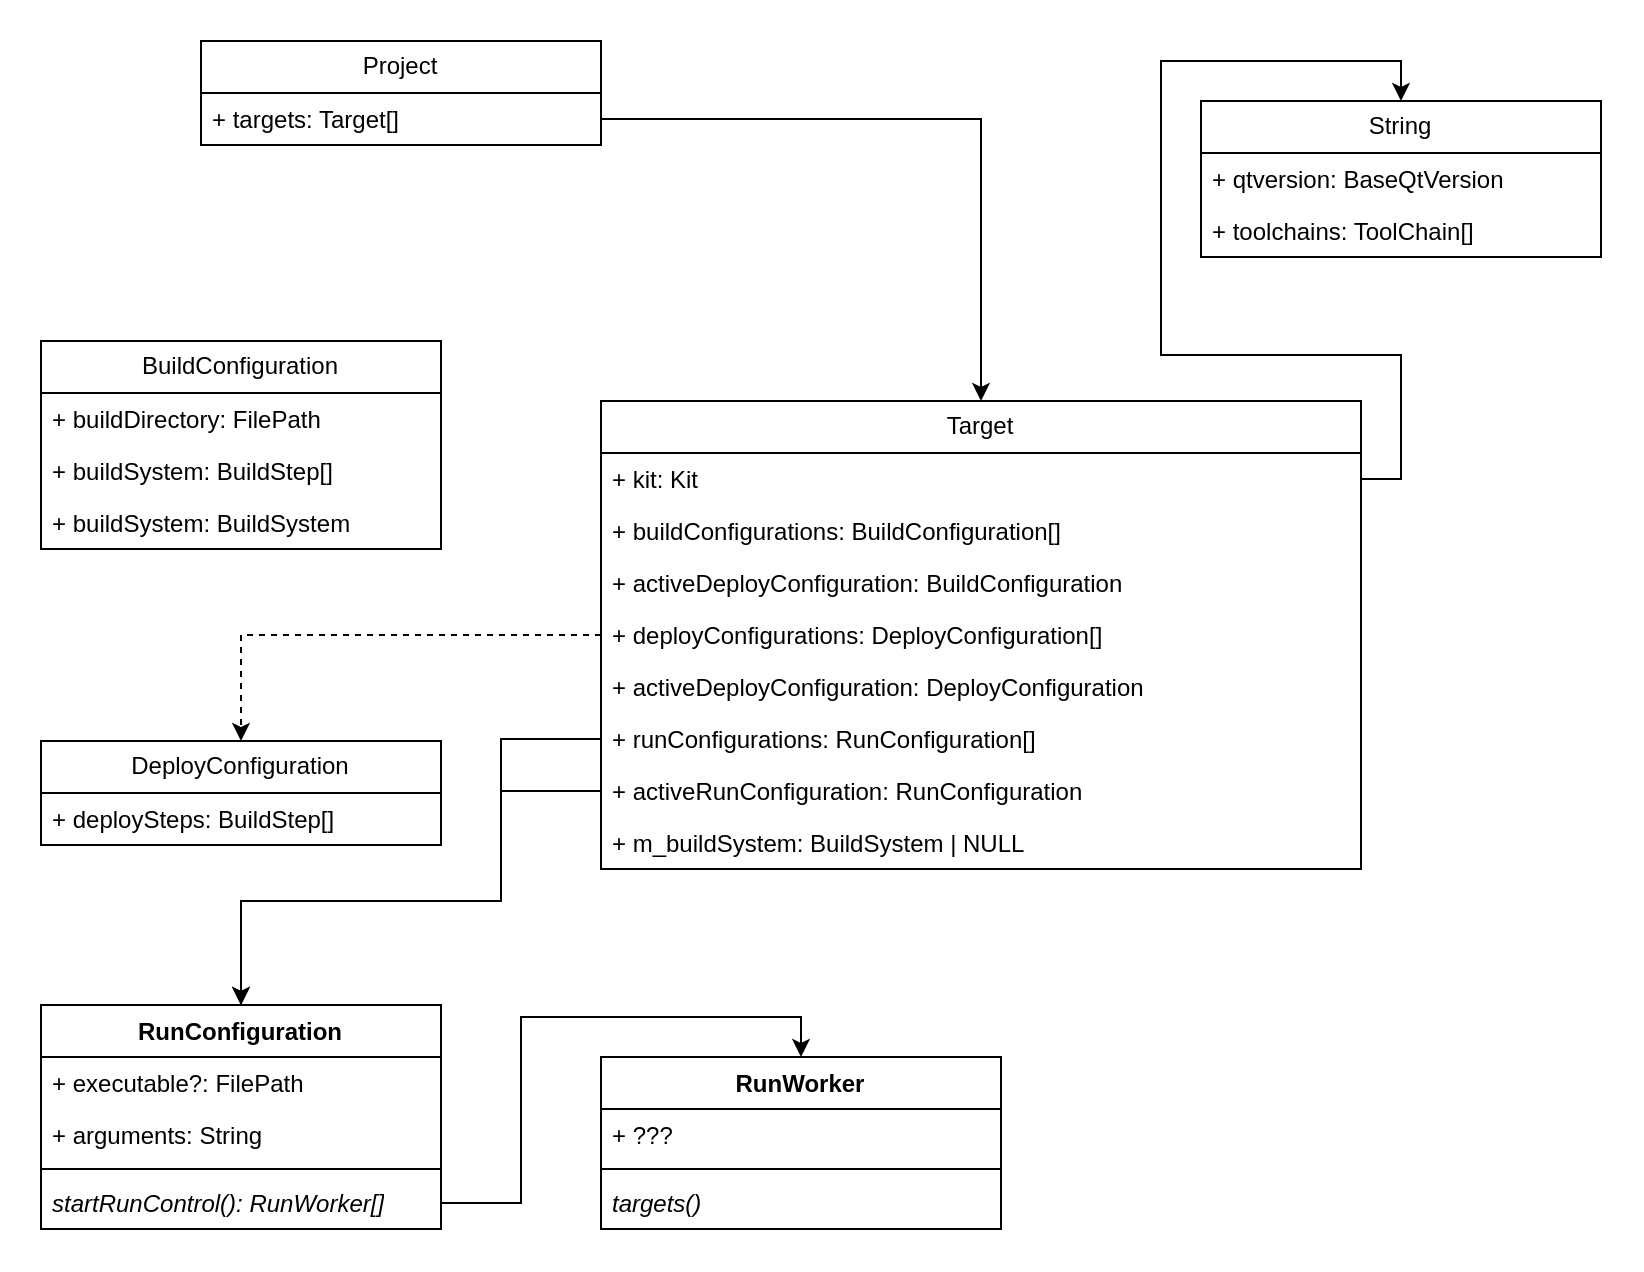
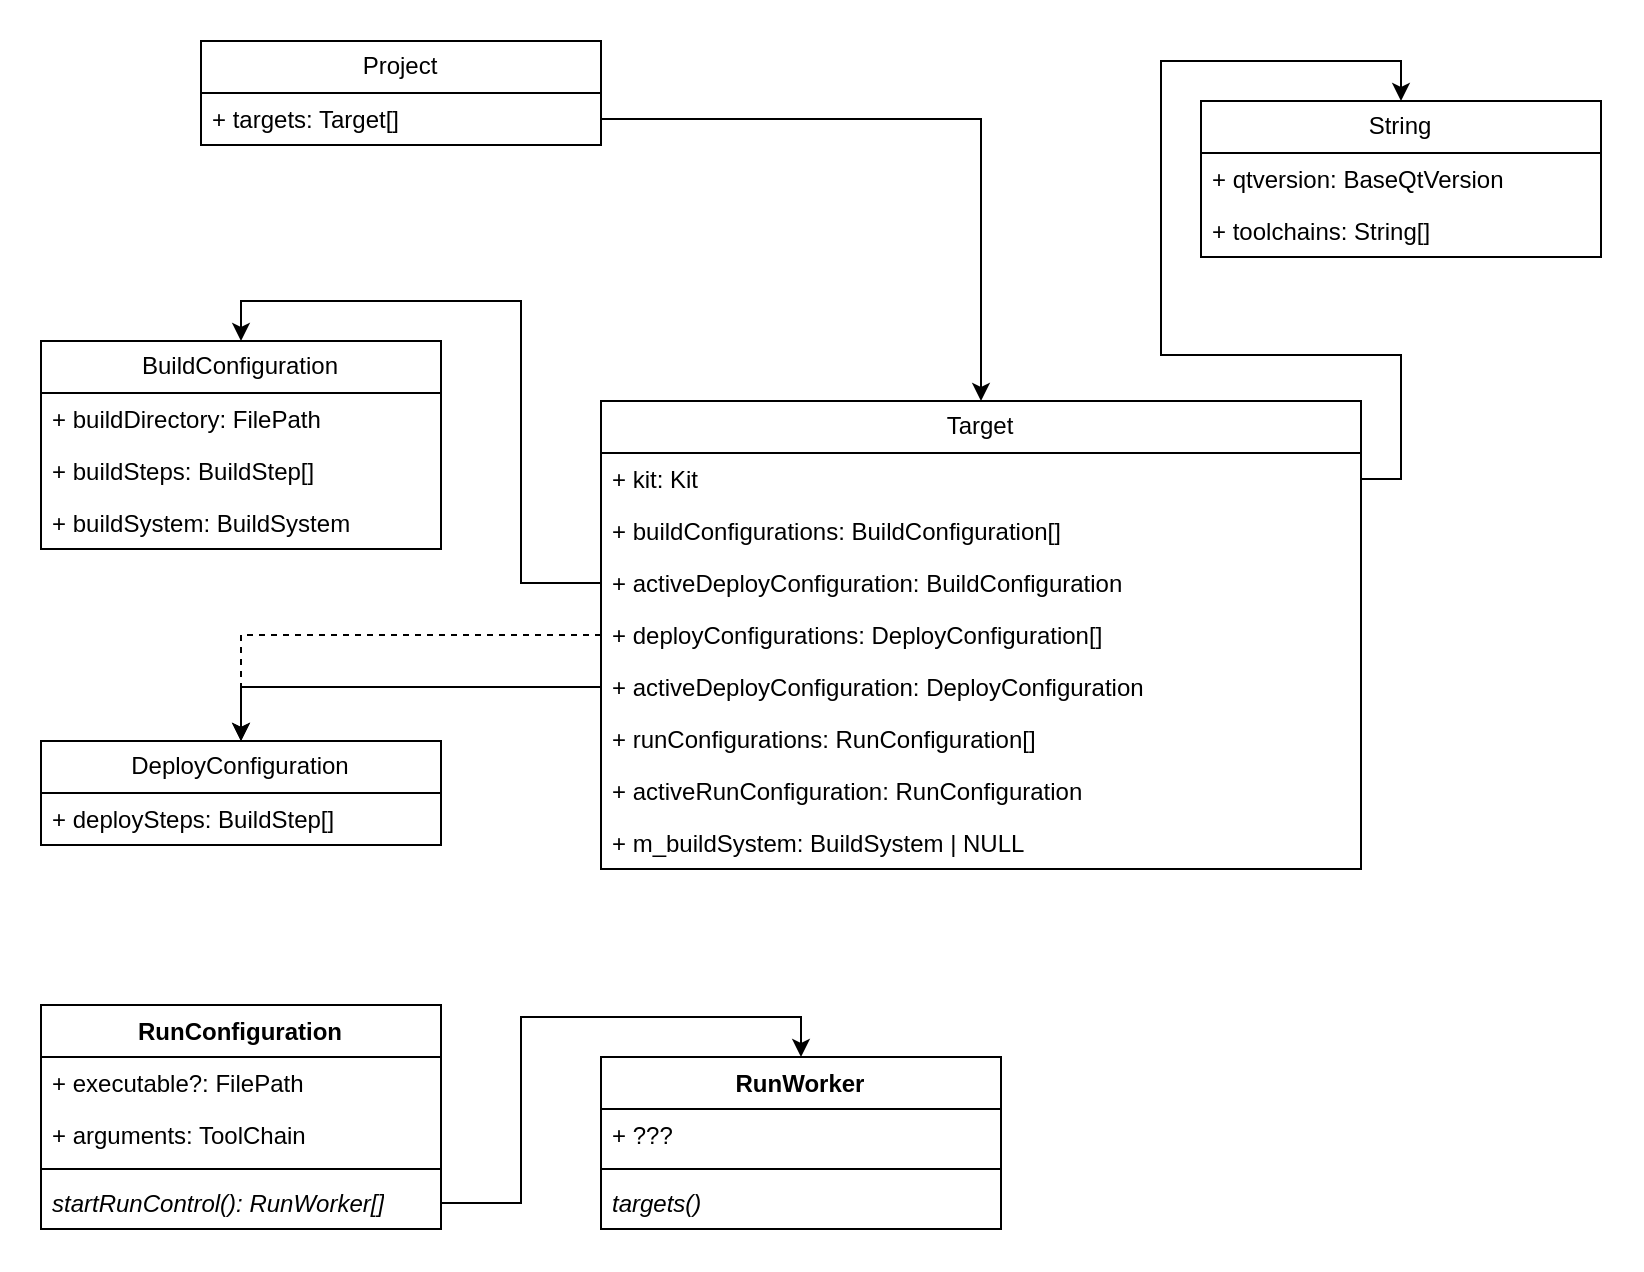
  <mxCell id="0" />
  <mxCell id="1" parent="0" />
  <mxCell id="2" value="Project" style="swimlane;fontStyle=0;childLayout=stackLayout;horizontal=1;startSize=26;fillColor=none;horizontalStack=0;resizeParent=1;resizeParentMax=0;resizeLast=0;collapsible=1;marginBottom=0;whiteSpace=wrap;html=1;" vertex="1" parent="1"><mxGeometry x="100" y="20" width="200" height="52" as="geometry" /></mxCell>
  <mxCell id="3" value="+ targets: Target[]" style="text;strokeColor=none;fillColor=none;align=left;verticalAlign=top;spacingLeft=4;spacingRight=4;overflow=hidden;rotatable=0;points=[[0,0.5],[1,0.5]];portConstraint=eastwest;whiteSpace=wrap;html=1;" vertex="1" parent="2"><mxGeometry y="26" width="200" height="26" as="geometry" /></mxCell>
  <mxCell id="4" value="String" style="swimlane;fontStyle=0;childLayout=stackLayout;horizontal=1;startSize=26;fillColor=none;horizontalStack=0;resizeParent=1;resizeParentMax=0;resizeLast=0;collapsible=1;marginBottom=0;whiteSpace=wrap;html=1;" vertex="1" parent="1"><mxGeometry x="600" y="50" width="200" height="78" as="geometry" /></mxCell>
  <mxCell id="5" value="+ qtversion: BaseQtVersion" style="text;strokeColor=none;fillColor=none;align=left;verticalAlign=top;spacingLeft=4;spacingRight=4;overflow=hidden;rotatable=0;points=[[0,0.5],[1,0.5]];portConstraint=eastwest;whiteSpace=wrap;html=1;" vertex="1" parent="4"><mxGeometry y="26" width="200" height="26" as="geometry" /></mxCell>
- <mxCell id="6" value="+ toolchains: ToolChain[]" style="text;strokeColor=none;fillColor=none;align=left;verticalAlign=top;spacingLeft=4;spacingRight=4;overflow=hidden;rotatable=0;points=[[0,0.5],[1,0.5]];portConstraint=eastwest;whiteSpace=wrap;html=1;" vertex="1" parent="4"><mxGeometry y="52" width="200" height="26" as="geometry" /></mxCell>
+ <mxCell id="6" value="+ toolchains: String[]" style="text;strokeColor=none;fillColor=none;align=left;verticalAlign=top;spacingLeft=4;spacingRight=4;overflow=hidden;rotatable=0;points=[[0,0.5],[1,0.5]];portConstraint=eastwest;whiteSpace=wrap;html=1;" vertex="1" parent="4"><mxGeometry y="52" width="200" height="26" as="geometry" /></mxCell>
  <mxCell id="7" value="Target" style="swimlane;fontStyle=0;childLayout=stackLayout;horizontal=1;startSize=26;fillColor=none;horizontalStack=0;resizeParent=1;resizeParentMax=0;resizeLast=0;collapsible=1;marginBottom=0;whiteSpace=wrap;html=1;" vertex="1" parent="1"><mxGeometry x="300" y="200" width="380" height="234" as="geometry" /></mxCell>
  <mxCell id="8" value="+ kit: Kit" style="text;strokeColor=none;fillColor=none;align=left;verticalAlign=top;spacingLeft=4;spacingRight=4;overflow=hidden;rotatable=0;points=[[0,0.5],[1,0.5]];portConstraint=eastwest;whiteSpace=wrap;html=1;" vertex="1" parent="7"><mxGeometry y="26" width="380" height="26" as="geometry" /></mxCell>
  <mxCell id="9" value="+ buildConfigurations: BuildConfiguration[]" style="text;strokeColor=none;fillColor=none;align=left;verticalAlign=top;spacingLeft=4;spacingRight=4;overflow=hidden;rotatable=0;points=[[0,0.5],[1,0.5]];portConstraint=eastwest;whiteSpace=wrap;html=1;" vertex="1" parent="7"><mxGeometry y="52" width="380" height="26" as="geometry" /></mxCell>
  <mxCell id="10" value="+ activeDeployConfiguration: BuildConfiguration" style="text;strokeColor=none;fillColor=none;align=left;verticalAlign=top;spacingLeft=4;spacingRight=4;overflow=hidden;rotatable=0;points=[[0,0.5],[1,0.5]];portConstraint=eastwest;whiteSpace=wrap;html=1;" vertex="1" parent="7"><mxGeometry y="78" width="380" height="26" as="geometry" /></mxCell>
  <mxCell id="11" value="+ deployConfigurations: DeployConfiguration[]" style="text;strokeColor=none;fillColor=none;align=left;verticalAlign=top;spacingLeft=4;spacingRight=4;overflow=hidden;rotatable=0;points=[[0,0.5],[1,0.5]];portConstraint=eastwest;whiteSpace=wrap;html=1;" vertex="1" parent="7"><mxGeometry y="104" width="380" height="26" as="geometry" /></mxCell>
  <mxCell id="12" value="+ activeDeployConfiguration: DeployConfiguration" style="text;strokeColor=none;fillColor=none;align=left;verticalAlign=top;spacingLeft=4;spacingRight=4;overflow=hidden;rotatable=0;points=[[0,0.5],[1,0.5]];portConstraint=eastwest;whiteSpace=wrap;html=1;" vertex="1" parent="7"><mxGeometry y="130" width="380" height="26" as="geometry" /></mxCell>
  <mxCell id="13" value="+ runConfigurations: RunConfiguration[]" style="text;strokeColor=none;fillColor=none;align=left;verticalAlign=top;spacingLeft=4;spacingRight=4;overflow=hidden;rotatable=0;points=[[0,0.5],[1,0.5]];portConstraint=eastwest;whiteSpace=wrap;html=1;" vertex="1" parent="7"><mxGeometry y="156" width="380" height="26" as="geometry" /></mxCell>
  <mxCell id="14" value="&lt;div&gt;+ activeRunConfiguration: RunConfiguration&lt;/div&gt;" style="text;strokeColor=none;fillColor=none;align=left;verticalAlign=top;spacingLeft=4;spacingRight=4;overflow=hidden;rotatable=0;points=[[0,0.5],[1,0.5]];portConstraint=eastwest;whiteSpace=wrap;html=1;" vertex="1" parent="7"><mxGeometry y="182" width="380" height="26" as="geometry" /></mxCell>
  <mxCell id="15" value="&lt;div&gt;+ m_buildSystem: BuildSystem | NULL&lt;/div&gt;" style="text;strokeColor=none;fillColor=none;align=left;verticalAlign=top;spacingLeft=4;spacingRight=4;overflow=hidden;rotatable=0;points=[[0,0.5],[1,0.5]];portConstraint=eastwest;whiteSpace=wrap;html=1;" vertex="1" parent="7"><mxGeometry y="208" width="380" height="26" as="geometry" /></mxCell>
  <mxCell id="16" style="edgeStyle=orthogonalEdgeStyle;rounded=0;orthogonalLoop=1;jettySize=auto;html=1;exitX=1;exitY=0.5;exitDx=0;exitDy=0;" edge="1" parent="1" source="3" target="7"><mxGeometry relative="1" as="geometry" /></mxCell>
  <mxCell id="17" style="edgeStyle=orthogonalEdgeStyle;rounded=0;orthogonalLoop=1;jettySize=auto;html=1;exitX=1;exitY=0.5;exitDx=0;exitDy=0;entryX=0.5;entryY=0;entryDx=0;entryDy=0;" edge="1" parent="1" source="8" target="4"><mxGeometry relative="1" as="geometry" /></mxCell>
  <mxCell id="18" value="BuildConfiguration" style="swimlane;fontStyle=0;childLayout=stackLayout;horizontal=1;startSize=26;fillColor=none;horizontalStack=0;resizeParent=1;resizeParentMax=0;resizeLast=0;collapsible=1;marginBottom=0;whiteSpace=wrap;html=1;" vertex="1" parent="1"><mxGeometry x="20" y="170" width="200" height="104" as="geometry" /></mxCell>
  <mxCell id="19" value="+ buildDirectory: FilePath" style="text;strokeColor=none;fillColor=none;align=left;verticalAlign=top;spacingLeft=4;spacingRight=4;overflow=hidden;rotatable=0;points=[[0,0.5],[1,0.5]];portConstraint=eastwest;whiteSpace=wrap;html=1;" vertex="1" parent="18"><mxGeometry y="26" width="200" height="26" as="geometry" /></mxCell>
- <mxCell id="20" value="+ buildSystem: BuildStep[]" style="text;strokeColor=none;fillColor=none;align=left;verticalAlign=top;spacingLeft=4;spacingRight=4;overflow=hidden;rotatable=0;points=[[0,0.5],[1,0.5]];portConstraint=eastwest;whiteSpace=wrap;html=1;" vertex="1" parent="18"><mxGeometry y="52" width="200" height="26" as="geometry" /></mxCell>
+ <mxCell id="20" value="+ buildSteps: BuildStep[]" style="text;strokeColor=none;fillColor=none;align=left;verticalAlign=top;spacingLeft=4;spacingRight=4;overflow=hidden;rotatable=0;points=[[0,0.5],[1,0.5]];portConstraint=eastwest;whiteSpace=wrap;html=1;" vertex="1" parent="18"><mxGeometry y="52" width="200" height="26" as="geometry" /></mxCell>
  <mxCell id="21" value="+ buildSystem: BuildSystem" style="text;strokeColor=none;fillColor=none;align=left;verticalAlign=top;spacingLeft=4;spacingRight=4;overflow=hidden;rotatable=0;points=[[0,0.5],[1,0.5]];portConstraint=eastwest;whiteSpace=wrap;html=1;" vertex="1" parent="18"><mxGeometry y="78" width="200" height="26" as="geometry" /></mxCell>
  <mxCell id="22" value="DeployConfiguration" style="swimlane;fontStyle=0;childLayout=stackLayout;horizontal=1;startSize=26;fillColor=none;horizontalStack=0;resizeParent=1;resizeParentMax=0;resizeLast=0;collapsible=1;marginBottom=0;whiteSpace=wrap;html=1;" vertex="1" parent="1"><mxGeometry x="20" y="370" width="200" height="52" as="geometry" /></mxCell>
  <mxCell id="23" value="+ deploySteps: BuildStep[]" style="text;strokeColor=none;fillColor=none;align=left;verticalAlign=top;spacingLeft=4;spacingRight=4;overflow=hidden;rotatable=0;points=[[0,0.5],[1,0.5]];portConstraint=eastwest;whiteSpace=wrap;html=1;" vertex="1" parent="22"><mxGeometry y="26" width="200" height="26" as="geometry" /></mxCell>
  <mxCell id="24" value="RunConfiguration" style="swimlane;fontStyle=1;align=center;verticalAlign=top;childLayout=stackLayout;horizontal=1;startSize=26;horizontalStack=0;resizeParent=1;resizeParentMax=0;resizeLast=0;collapsible=1;marginBottom=0;whiteSpace=wrap;html=1;" vertex="1" parent="1"><mxGeometry x="20" y="502" width="200" height="112" as="geometry" /></mxCell>
  <mxCell id="25" value="+ executable?: FilePath" style="text;strokeColor=none;fillColor=none;align=left;verticalAlign=top;spacingLeft=4;spacingRight=4;overflow=hidden;rotatable=0;points=[[0,0.5],[1,0.5]];portConstraint=eastwest;whiteSpace=wrap;html=1;" vertex="1" parent="24"><mxGeometry y="26" width="200" height="26" as="geometry" /></mxCell>
- <mxCell id="26" value="+ arguments: String" style="text;strokeColor=none;fillColor=none;align=left;verticalAlign=top;spacingLeft=4;spacingRight=4;overflow=hidden;rotatable=0;points=[[0,0.5],[1,0.5]];portConstraint=eastwest;whiteSpace=wrap;html=1;" vertex="1" parent="24"><mxGeometry y="52" width="200" height="26" as="geometry" /></mxCell>
+ <mxCell id="26" value="+ arguments: ToolChain" style="text;strokeColor=none;fillColor=none;align=left;verticalAlign=top;spacingLeft=4;spacingRight=4;overflow=hidden;rotatable=0;points=[[0,0.5],[1,0.5]];portConstraint=eastwest;whiteSpace=wrap;html=1;" vertex="1" parent="24"><mxGeometry y="52" width="200" height="26" as="geometry" /></mxCell>
  <mxCell id="27" value="" style="line;strokeWidth=1;fillColor=none;align=left;verticalAlign=middle;spacingTop=-1;spacingLeft=3;spacingRight=3;rotatable=0;labelPosition=right;points=[];portConstraint=eastwest;strokeColor=inherit;" vertex="1" parent="24"><mxGeometry y="78" width="200" height="8" as="geometry" /></mxCell>
  <mxCell id="28" value="startRunControl(): RunWorker[]" style="text;strokeColor=none;fillColor=none;align=left;verticalAlign=top;spacingLeft=4;spacingRight=4;overflow=hidden;rotatable=0;points=[[0,0.5],[1,0.5]];portConstraint=eastwest;whiteSpace=wrap;html=1;fontStyle=2" vertex="1" parent="24"><mxGeometry y="86" width="200" height="26" as="geometry" /></mxCell>
+ <mxCell id="29" style="edgeStyle=orthogonalEdgeStyle;rounded=0;orthogonalLoop=1;jettySize=auto;html=1;exitX=0;exitY=0.5;exitDx=0;exitDy=0;entryX=0.5;entryY=0;entryDx=0;entryDy=0;" edge="1" parent="1" source="10" target="18"><mxGeometry relative="1" as="geometry" /></mxCell>
  <mxCell id="30" style="edgeStyle=orthogonalEdgeStyle;rounded=0;orthogonalLoop=1;jettySize=auto;html=1;exitX=0;exitY=0.5;exitDx=0;exitDy=0;entryX=0.5;entryY=0;entryDx=0;entryDy=0;dashed=1;" edge="1" parent="1" source="11" target="22"><mxGeometry relative="1" as="geometry" /></mxCell>
- <mxCell id="32" style="edgeStyle=orthogonalEdgeStyle;rounded=0;orthogonalLoop=1;jettySize=auto;html=1;exitX=0;exitY=0.5;exitDx=0;exitDy=0;entryX=0.5;entryY=0;entryDx=0;entryDy=0;" edge="1" parent="1" source="13" target="24"><mxGeometry relative="1" as="geometry"><Array as="points"><mxPoint x="250" y="369" /><mxPoint x="250" y="450" /><mxPoint x="120" y="450" /></Array></mxGeometry></mxCell>
- <mxCell id="33" style="edgeStyle=orthogonalEdgeStyle;rounded=0;orthogonalLoop=1;jettySize=auto;html=1;exitX=0;exitY=0.5;exitDx=0;exitDy=0;entryX=0.5;entryY=0;entryDx=0;entryDy=0;" edge="1" parent="1" source="14" target="24"><mxGeometry relative="1" as="geometry"><Array as="points"><mxPoint x="250" y="395" /><mxPoint x="250" y="450" /><mxPoint x="120" y="450" /></Array></mxGeometry></mxCell>
+ <mxCell id="31" style="edgeStyle=orthogonalEdgeStyle;rounded=0;orthogonalLoop=1;jettySize=auto;html=1;exitX=0;exitY=0.5;exitDx=0;exitDy=0;entryX=0.5;entryY=0;entryDx=0;entryDy=0;" edge="1" parent="1" source="12" target="22"><mxGeometry relative="1" as="geometry" /></mxCell>
  <mxCell id="34" value="RunWorker" style="swimlane;fontStyle=1;align=center;verticalAlign=top;childLayout=stackLayout;horizontal=1;startSize=26;horizontalStack=0;resizeParent=1;resizeParentMax=0;resizeLast=0;collapsible=1;marginBottom=0;whiteSpace=wrap;html=1;" vertex="1" parent="1"><mxGeometry x="300" y="528" width="200" height="86" as="geometry" /></mxCell>
  <mxCell id="35" value="+ ???" style="text;strokeColor=none;fillColor=none;align=left;verticalAlign=top;spacingLeft=4;spacingRight=4;overflow=hidden;rotatable=0;points=[[0,0.5],[1,0.5]];portConstraint=eastwest;whiteSpace=wrap;html=1;" vertex="1" parent="34"><mxGeometry y="26" width="200" height="26" as="geometry" /></mxCell>
  <mxCell id="36" value="" style="line;strokeWidth=1;fillColor=none;align=left;verticalAlign=middle;spacingTop=-1;spacingLeft=3;spacingRight=3;rotatable=0;labelPosition=right;points=[];portConstraint=eastwest;strokeColor=inherit;" vertex="1" parent="34"><mxGeometry y="52" width="200" height="8" as="geometry" /></mxCell>
  <mxCell id="37" value="targets()" style="text;strokeColor=none;fillColor=none;align=left;verticalAlign=top;spacingLeft=4;spacingRight=4;overflow=hidden;rotatable=0;points=[[0,0.5],[1,0.5]];portConstraint=eastwest;whiteSpace=wrap;html=1;fontStyle=2" vertex="1" parent="34"><mxGeometry y="60" width="200" height="26" as="geometry" /></mxCell>
  <mxCell id="38" style="edgeStyle=orthogonalEdgeStyle;rounded=0;orthogonalLoop=1;jettySize=auto;html=1;exitX=1;exitY=0.5;exitDx=0;exitDy=0;entryX=0.5;entryY=0;entryDx=0;entryDy=0;" edge="1" parent="1" source="28" target="34"><mxGeometry relative="1" as="geometry" /></mxCell>
